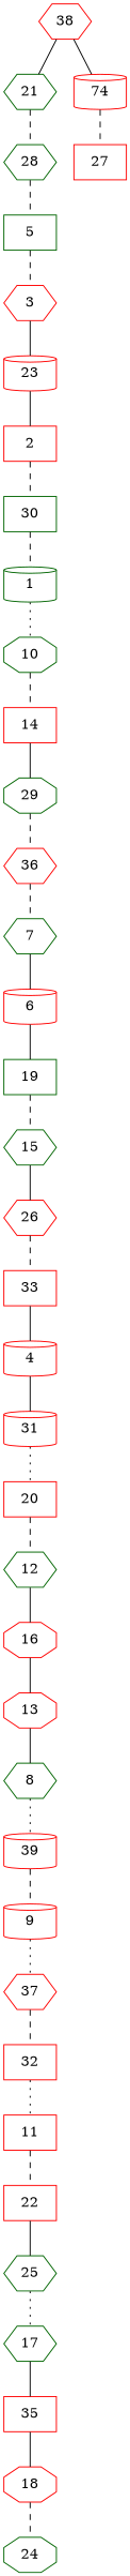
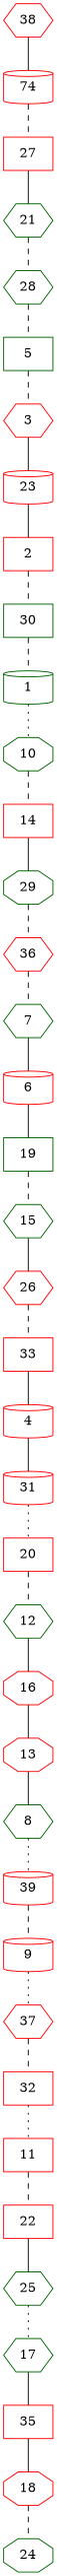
  graph {
    node [color=red fillcolor=white shape=hexagon]
    edge [style=dashed]
    1 [color=darkgreen shape=cylinder]
    10 [color=darkgreen shape=octagon]
    14 [shape=box]
    2 [shape=box]
    30 [color=darkgreen shape=box]
    23 [shape=cylinder]
    3
    4 [shape=cylinder]
    31 [shape=cylinder]
    20 [shape=box]
    5 [color=darkgreen shape=box]
    6 [shape=cylinder]
    19 [color=darkgreen shape=box]
    15 [color=darkgreen]
    7 [color=darkgreen]
    8 [color=darkgreen]
    39 [shape=cylinder]
    9 [shape=cylinder]
    37
    32 [shape=box]
    29 [color=darkgreen shape=octagon]
    11 [shape=box]
    22 [shape=box]
    25 [color=darkgreen]
    12 [color=darkgreen]
    16 [shape=octagon]
    13 [shape=octagon]
    36
    26
    33 [shape=box]
    17 [color=darkgreen]
    35 [shape=box]
    18 [shape=octagon]
    24 [color=darkgreen shape=octagon]
    21 [color=darkgreen]
    28 [color=darkgreen]
    n37 [label=74 shape=cylinder]
    38
    27 [shape=box]
    1 -- 10 [style=dotted]
    10 -- 14
    14 -- 29 [style=solid]
    2 -- 30
    30 -- 1
    23 -- 2 [style=solid]
    3 -- 23 [style=solid]
    4 -- 31 [style=solid]
    31 -- 20 [style=dotted]
    20 -- 12
    5 -- 3
    6 -- 19 [style=solid]
    19 -- 15
    15 -- 26 [style=solid]
    7 -- 6 [style=solid]
    8 -- 39 [style=dotted]
    39 -- 9
    9 -- 37 [style=dotted]
    37 -- 32
    32 -- 11 [style=dotted]
    29 -- 36
    11 -- 22
    22 -- 25 [style=solid]
    25 -- 17 [style=dotted]
    12 -- 16 [style=solid]
    16 -- 13 [style=solid]
    13 -- 8 [style=solid]
    36 -- 7
    26 -- 33
    33 -- 4 [style=solid]
    17 -- 35 [style=solid]
    35 -- 18 [style=solid]
    18 -- 24
    21 -- 28
    28 -- 5
    n37 -- 27
    38 -- n37 [style=solid]
-   38 -- 21 [style=solid]
+   27 -- 21 [style=solid]
  }
